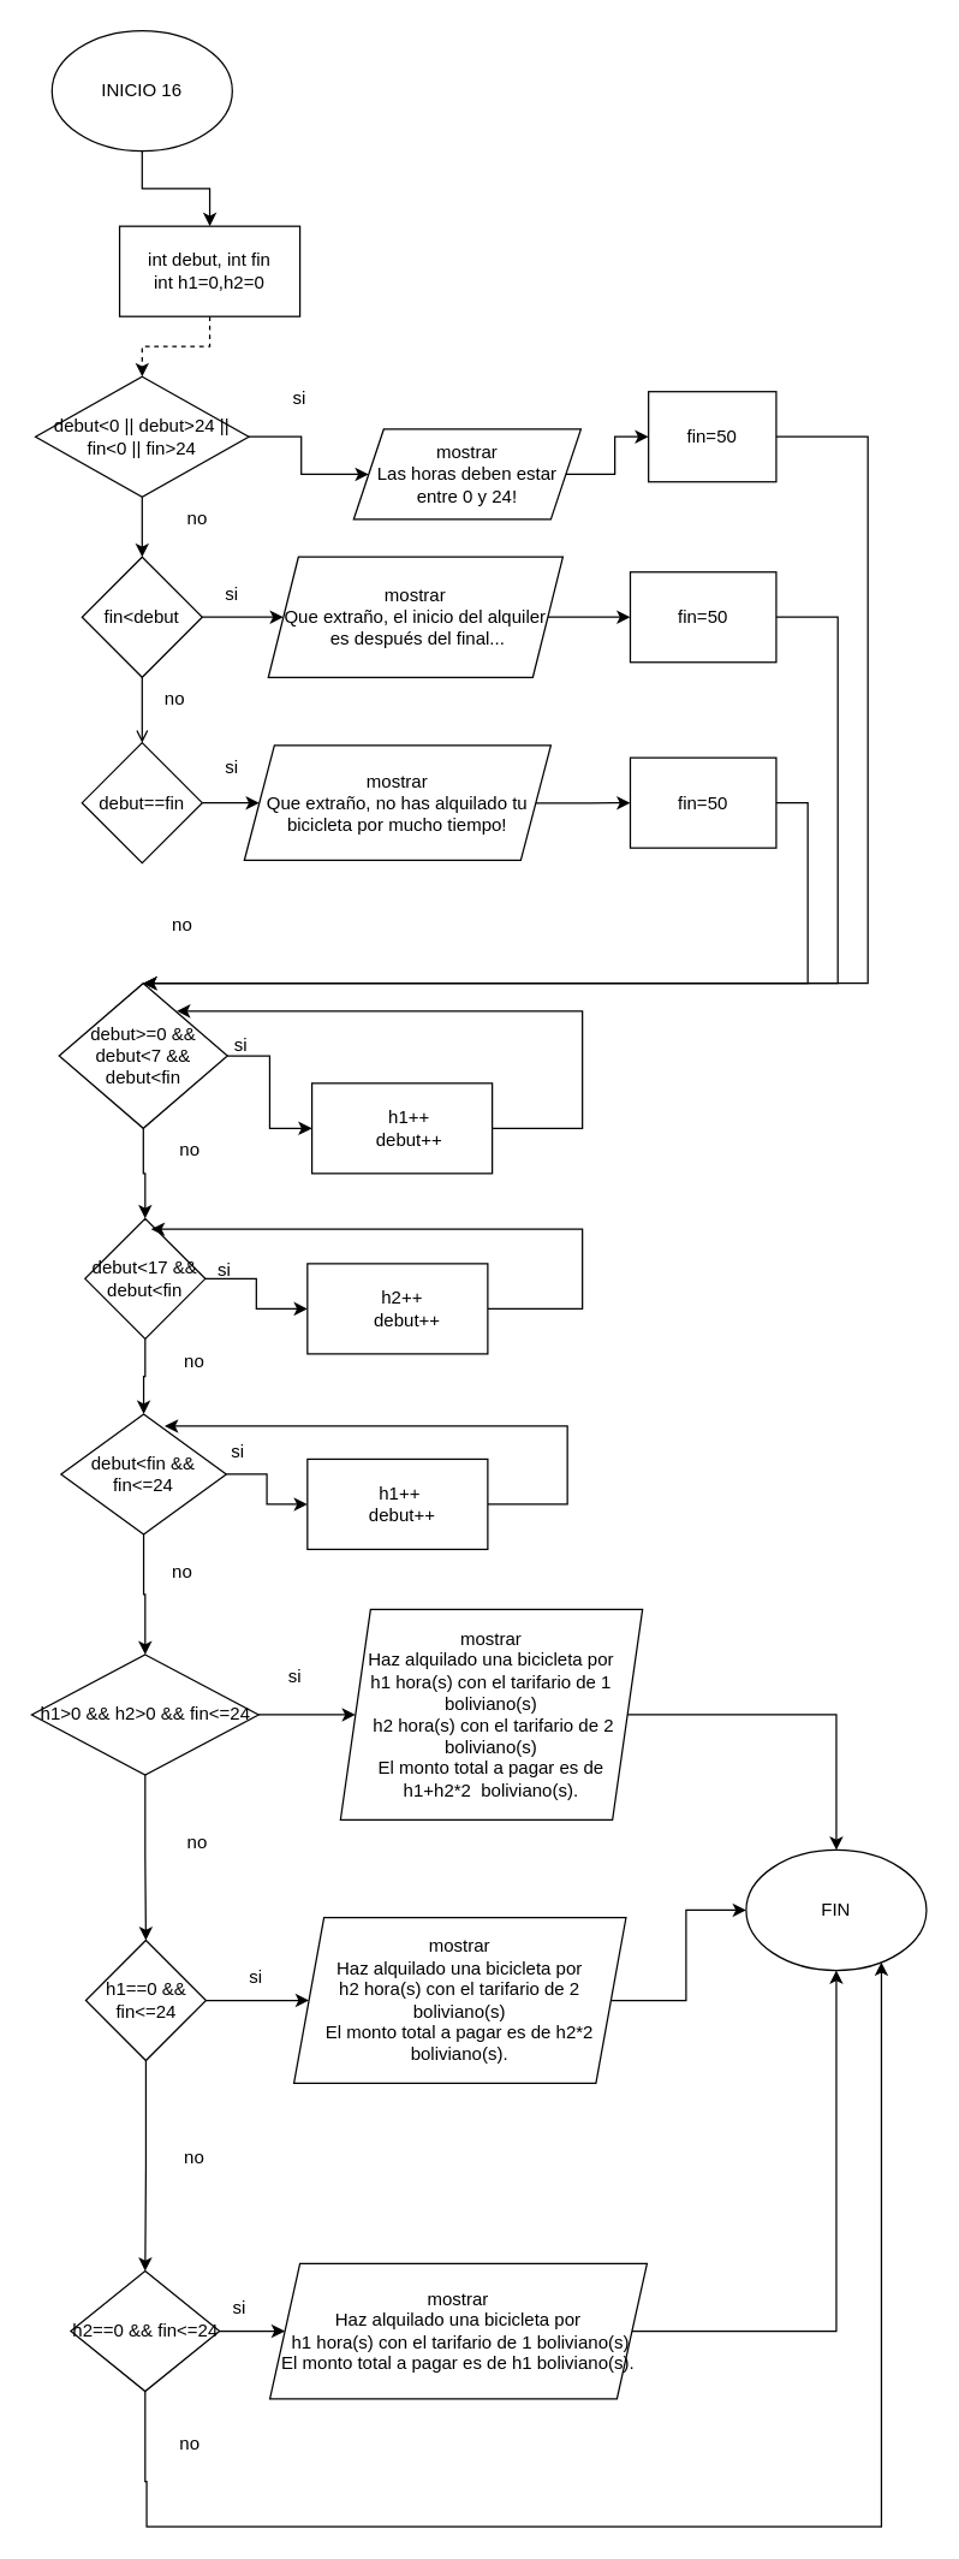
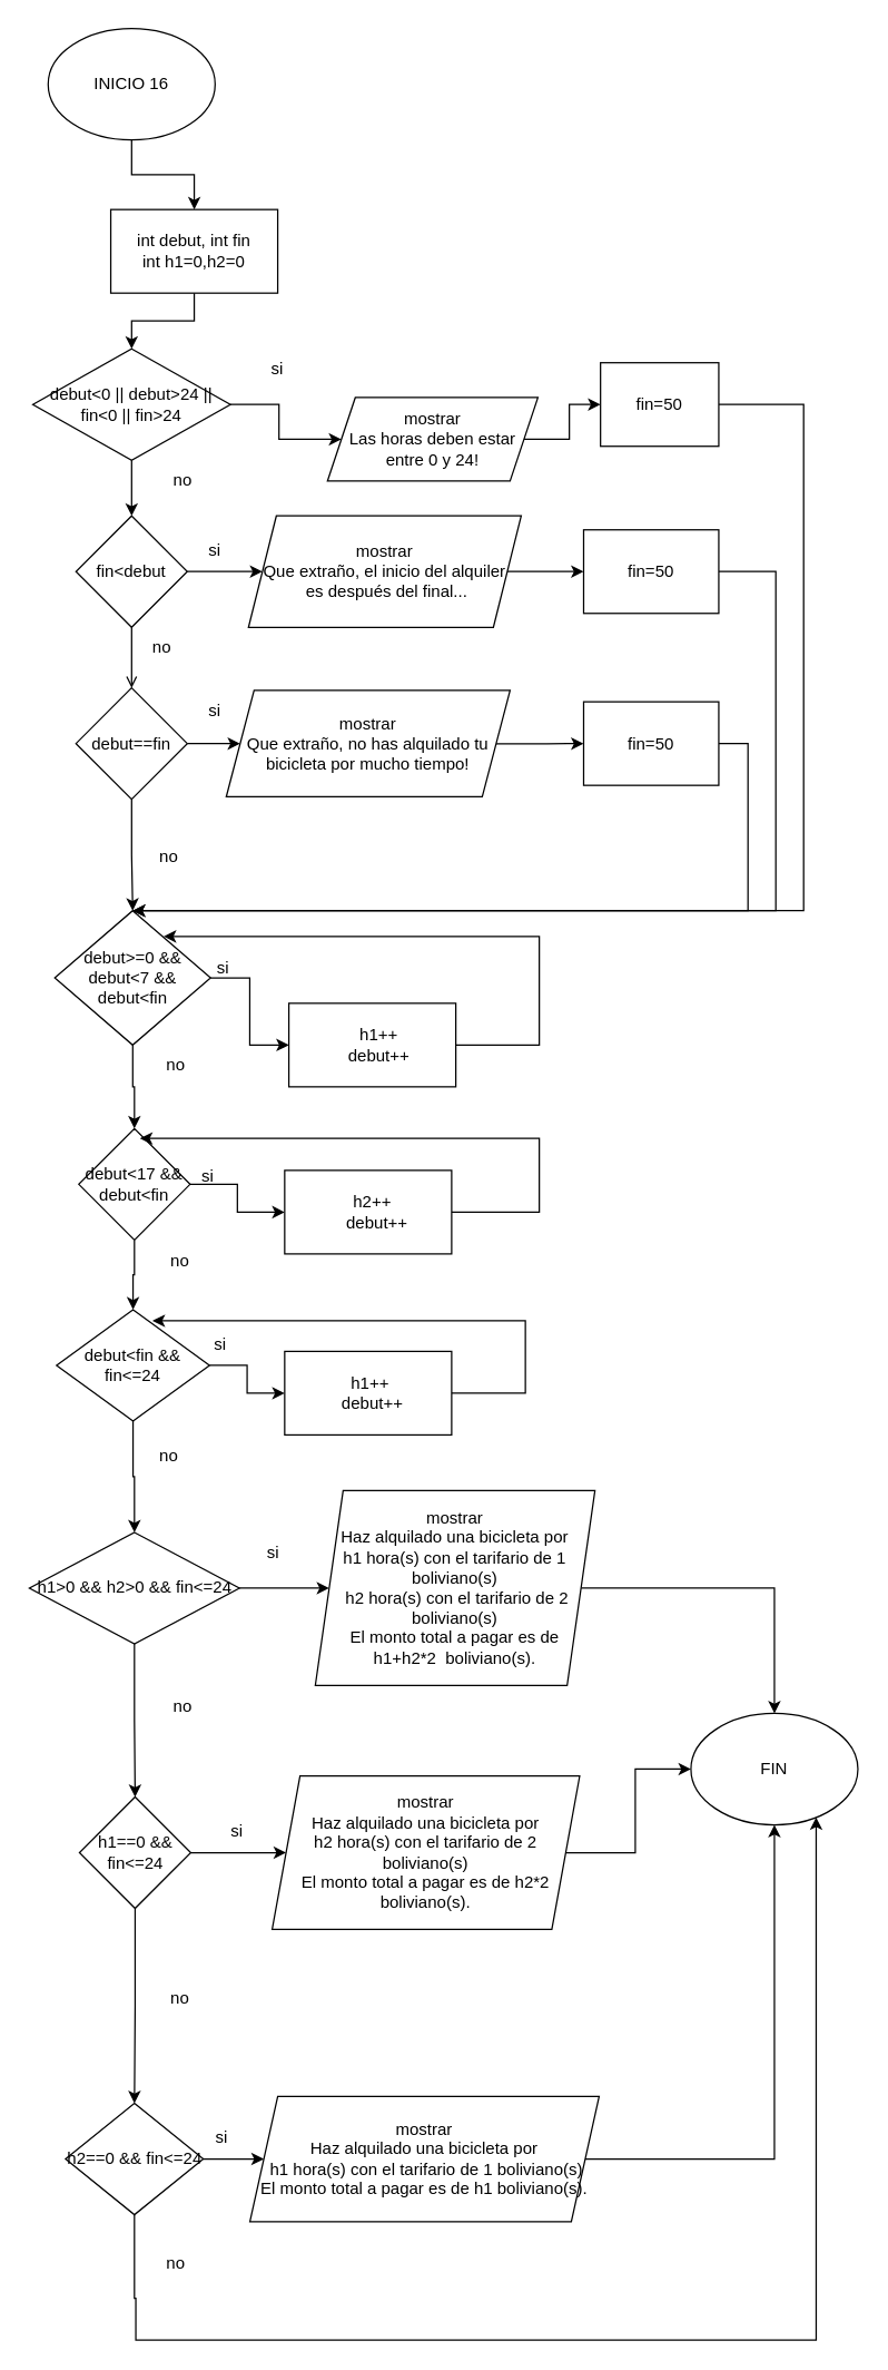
  <mxCell id="0" />
  <mxCell id="1" parent="0" />
  <mxCell id="2" value="" style="edgeStyle=orthogonalEdgeStyle;rounded=0;orthogonalLoop=1;jettySize=auto;html=1;" edge="1" parent="1" source="3" target="5"><mxGeometry relative="1" as="geometry" /></mxCell>
  <mxCell id="3" value="INICIO 16" style="ellipse;whiteSpace=wrap;html=1;" vertex="1" parent="1"><mxGeometry x="34" y="20" width="120" height="80" as="geometry" /></mxCell>
- <mxCell id="4" value="" style="edgeStyle=orthogonalEdgeStyle;rounded=0;orthogonalLoop=1;jettySize=auto;html=1;dashed=1;" edge="1" parent="1" source="5" target="8"><mxGeometry relative="1" as="geometry" /></mxCell>
+ <mxCell id="4" value="" style="edgeStyle=orthogonalEdgeStyle;rounded=0;orthogonalLoop=1;jettySize=auto;html=1;" edge="1" parent="1" source="5" target="8"><mxGeometry relative="1" as="geometry" /></mxCell>
  <mxCell id="5" value="int debut, int fin&lt;div&gt;int h1=0,h2=0&lt;br&gt;&lt;/div&gt;" style="whiteSpace=wrap;html=1;" vertex="1" parent="1"><mxGeometry x="79" y="150" width="120" height="60" as="geometry" /></mxCell>
  <mxCell id="6" value="" style="edgeStyle=orthogonalEdgeStyle;rounded=0;orthogonalLoop=1;jettySize=auto;html=1;" edge="1" parent="1" source="8" target="11"><mxGeometry relative="1" as="geometry" /></mxCell>
  <mxCell id="7" value="" style="edgeStyle=orthogonalEdgeStyle;rounded=0;orthogonalLoop=1;jettySize=auto;html=1;" edge="1" parent="1" source="8" target="16"><mxGeometry relative="1" as="geometry" /></mxCell>
  <mxCell id="8" value="debut&amp;lt;0 || debut&amp;gt;24 || fin&amp;lt;0 || fin&amp;gt;24" style="rhombus;whiteSpace=wrap;html=1;" vertex="1" parent="1"><mxGeometry x="23" y="250" width="142" height="80" as="geometry" /></mxCell>
  <mxCell id="9" value="" style="edgeStyle=orthogonalEdgeStyle;rounded=0;orthogonalLoop=1;jettySize=auto;html=1;endArrow=open;" edge="1" parent="1" source="11" target="14"><mxGeometry relative="1" as="geometry" /></mxCell>
  <mxCell id="10" value="" style="edgeStyle=orthogonalEdgeStyle;rounded=0;orthogonalLoop=1;jettySize=auto;html=1;" edge="1" parent="1" source="11" target="20"><mxGeometry relative="1" as="geometry" /></mxCell>
  <mxCell id="11" value="fin&amp;lt;debut" style="rhombus;whiteSpace=wrap;html=1;" vertex="1" parent="1"><mxGeometry x="54" y="370" width="80" height="80" as="geometry" /></mxCell>
  <mxCell id="12" value="" style="edgeStyle=orthogonalEdgeStyle;rounded=0;orthogonalLoop=1;jettySize=auto;html=1;" edge="1" parent="1" source="14" target="24"><mxGeometry relative="1" as="geometry" /></mxCell>
+ <mxCell id="13" value="" style="edgeStyle=orthogonalEdgeStyle;rounded=0;orthogonalLoop=1;jettySize=auto;html=1;" edge="1" parent="1" source="14" target="29"><mxGeometry relative="1" as="geometry" /></mxCell>
  <mxCell id="14" value="debut==fin" style="rhombus;whiteSpace=wrap;html=1;" vertex="1" parent="1"><mxGeometry x="54" y="493.5" width="80" height="80" as="geometry" /></mxCell>
  <mxCell id="15" value="" style="edgeStyle=orthogonalEdgeStyle;rounded=0;orthogonalLoop=1;jettySize=auto;html=1;" edge="1" parent="1" source="16" target="18"><mxGeometry relative="1" as="geometry" /></mxCell>
  <mxCell id="16" value="mostrar&lt;div&gt;Las horas deben estar entre 0 y 24!&lt;br&gt;&lt;/div&gt;" style="shape=parallelogram;perimeter=parallelogramPerimeter;whiteSpace=wrap;html=1;fixedSize=1;" vertex="1" parent="1"><mxGeometry x="234.75" y="285" width="151.25" height="60" as="geometry" /></mxCell>
  <mxCell id="17" style="edgeStyle=orthogonalEdgeStyle;rounded=0;orthogonalLoop=1;jettySize=auto;html=1;entryX=0.5;entryY=0;entryDx=0;entryDy=0;" edge="1" parent="1" source="18" target="29"><mxGeometry relative="1" as="geometry"><mxPoint x="576" y="620" as="targetPoint" /><Array as="points"><mxPoint x="577" y="290" /><mxPoint x="577" y="654" /></Array></mxGeometry></mxCell>
  <mxCell id="18" value="fin=50" style="whiteSpace=wrap;html=1;" vertex="1" parent="1"><mxGeometry x="431.01" y="260" width="84.99" height="60" as="geometry" /></mxCell>
  <mxCell id="19" value="" style="edgeStyle=orthogonalEdgeStyle;rounded=0;orthogonalLoop=1;jettySize=auto;html=1;" edge="1" parent="1" source="20" target="22"><mxGeometry relative="1" as="geometry" /></mxCell>
  <mxCell id="20" value="mostrar&lt;div&gt;Que extraño, el inicio del alquiler&lt;/div&gt;&lt;div&gt;&amp;nbsp;es después del final...&lt;br&gt;&lt;/div&gt;" style="shape=parallelogram;perimeter=parallelogramPerimeter;whiteSpace=wrap;html=1;fixedSize=1;" vertex="1" parent="1"><mxGeometry x="178" y="370" width="196" height="80" as="geometry" /></mxCell>
  <mxCell id="21" style="edgeStyle=orthogonalEdgeStyle;rounded=0;orthogonalLoop=1;jettySize=auto;html=1;entryX=0.5;entryY=0;entryDx=0;entryDy=0;" edge="1" parent="1" source="22" target="29"><mxGeometry relative="1" as="geometry"><mxPoint x="556" y="640" as="targetPoint" /><Array as="points"><mxPoint x="557" y="410" /><mxPoint x="557" y="654" /></Array></mxGeometry></mxCell>
  <mxCell id="22" value="fin=50" style="whiteSpace=wrap;html=1;" vertex="1" parent="1"><mxGeometry x="418.87" y="380" width="97.13" height="60" as="geometry" /></mxCell>
  <mxCell id="23" style="edgeStyle=orthogonalEdgeStyle;rounded=0;orthogonalLoop=1;jettySize=auto;html=1;entryX=0;entryY=0.5;entryDx=0;entryDy=0;" edge="1" parent="1" source="24" target="26"><mxGeometry relative="1" as="geometry" /></mxCell>
  <mxCell id="24" value="mostrar&lt;div&gt;Que extraño, no has alquilado tu bicicleta por mucho tiempo!&lt;br&gt;&lt;/div&gt;" style="shape=parallelogram;perimeter=parallelogramPerimeter;whiteSpace=wrap;html=1;fixedSize=1;" vertex="1" parent="1"><mxGeometry x="162" y="495.25" width="204" height="76.5" as="geometry" /></mxCell>
  <mxCell id="25" style="edgeStyle=orthogonalEdgeStyle;rounded=0;orthogonalLoop=1;jettySize=auto;html=1;entryX=0.5;entryY=0;entryDx=0;entryDy=0;" edge="1" parent="1" source="26" target="29"><mxGeometry relative="1" as="geometry"><mxPoint x="536" y="650" as="targetPoint" /><Array as="points"><mxPoint x="537" y="534" /><mxPoint x="537" y="654" /></Array></mxGeometry></mxCell>
  <mxCell id="26" value="fin=50" style="whiteSpace=wrap;html=1;" vertex="1" parent="1"><mxGeometry x="418.87" y="503.5" width="97.13" height="60" as="geometry" /></mxCell>
  <mxCell id="27" value="" style="edgeStyle=orthogonalEdgeStyle;rounded=0;orthogonalLoop=1;jettySize=auto;html=1;" edge="1" parent="1" source="29" target="31"><mxGeometry relative="1" as="geometry" /></mxCell>
  <mxCell id="28" value="" style="edgeStyle=orthogonalEdgeStyle;rounded=0;orthogonalLoop=1;jettySize=auto;html=1;" edge="1" parent="1" source="29" target="34"><mxGeometry relative="1" as="geometry" /></mxCell>
  <mxCell id="29" value="debut&amp;gt;=0 &amp;amp;&amp;amp; debut&amp;lt;7 &amp;amp;&amp;amp; debut&amp;lt;fin" style="rhombus;whiteSpace=wrap;html=1;" vertex="1" parent="1"><mxGeometry x="38.75" y="653.5" width="112" height="96.5" as="geometry" /></mxCell>
  <mxCell id="30" style="edgeStyle=orthogonalEdgeStyle;rounded=0;orthogonalLoop=1;jettySize=auto;html=1;entryX=0.699;entryY=0.192;entryDx=0;entryDy=0;entryPerimeter=0;" edge="1" parent="1" source="31" target="29"><mxGeometry relative="1" as="geometry"><mxPoint x="386" y="680" as="targetPoint" /><Array as="points"><mxPoint x="387" y="750" /><mxPoint x="387" y="672" /></Array></mxGeometry></mxCell>
  <mxCell id="31" value="&lt;div&gt;&amp;nbsp; &amp;nbsp;h1++&lt;/div&gt;&lt;div&gt;&amp;nbsp; &amp;nbsp;debut++&lt;/div&gt;" style="whiteSpace=wrap;html=1;" vertex="1" parent="1"><mxGeometry x="207" y="720" width="120" height="60" as="geometry" /></mxCell>
  <mxCell id="32" value="" style="edgeStyle=orthogonalEdgeStyle;rounded=0;orthogonalLoop=1;jettySize=auto;html=1;" edge="1" parent="1" source="34" target="36"><mxGeometry relative="1" as="geometry" /></mxCell>
  <mxCell id="33" value="" style="edgeStyle=orthogonalEdgeStyle;rounded=0;orthogonalLoop=1;jettySize=auto;html=1;" edge="1" parent="1" source="34" target="39"><mxGeometry relative="1" as="geometry" /></mxCell>
  <mxCell id="34" value="debut&amp;lt;17 &amp;amp;&amp;amp; debut&amp;lt;fin" style="rhombus;whiteSpace=wrap;html=1;" vertex="1" parent="1"><mxGeometry x="56" y="810" width="80" height="80" as="geometry" /></mxCell>
  <mxCell id="35" style="edgeStyle=orthogonalEdgeStyle;rounded=0;orthogonalLoop=1;jettySize=auto;html=1;entryX=0.55;entryY=0.088;entryDx=0;entryDy=0;entryPerimeter=0;" edge="1" parent="1" source="36" target="34"><mxGeometry relative="1" as="geometry"><mxPoint x="386" y="810" as="targetPoint" /><Array as="points"><mxPoint x="387" y="870" /><mxPoint x="387" y="817" /></Array></mxGeometry></mxCell>
  <mxCell id="36" value="&lt;div&gt;&amp;nbsp; h2++&lt;/div&gt;&lt;div&gt;&amp;nbsp; &amp;nbsp; debut++&lt;/div&gt;" style="whiteSpace=wrap;html=1;" vertex="1" parent="1"><mxGeometry x="204" y="840" width="120" height="60" as="geometry" /></mxCell>
  <mxCell id="37" value="" style="edgeStyle=orthogonalEdgeStyle;rounded=0;orthogonalLoop=1;jettySize=auto;html=1;" edge="1" parent="1" source="39" target="41"><mxGeometry relative="1" as="geometry" /></mxCell>
  <mxCell id="38" value="" style="edgeStyle=orthogonalEdgeStyle;rounded=0;orthogonalLoop=1;jettySize=auto;html=1;" edge="1" parent="1" source="39" target="44"><mxGeometry relative="1" as="geometry" /></mxCell>
  <mxCell id="39" value="debut&amp;lt;fin &amp;amp;&amp;amp; fin&amp;lt;=24" style="rhombus;whiteSpace=wrap;html=1;" vertex="1" parent="1"><mxGeometry x="40" y="940" width="110" height="80" as="geometry" /></mxCell>
  <mxCell id="40" style="edgeStyle=orthogonalEdgeStyle;rounded=0;orthogonalLoop=1;jettySize=auto;html=1;entryX=0.627;entryY=0.1;entryDx=0;entryDy=0;entryPerimeter=0;" edge="1" parent="1" source="41" target="39"><mxGeometry relative="1" as="geometry"><mxPoint x="376" y="940" as="targetPoint" /><Array as="points"><mxPoint x="377" y="1000" /><mxPoint x="377" y="948" /></Array></mxGeometry></mxCell>
  <mxCell id="41" value="&lt;div&gt;&amp;nbsp;h1++&lt;/div&gt;&lt;div&gt;&amp;nbsp; debut++&lt;/div&gt;" style="whiteSpace=wrap;html=1;" vertex="1" parent="1"><mxGeometry x="204" y="970" width="120" height="60" as="geometry" /></mxCell>
  <mxCell id="42" value="" style="edgeStyle=orthogonalEdgeStyle;rounded=0;orthogonalLoop=1;jettySize=auto;html=1;" edge="1" parent="1" source="44" target="47"><mxGeometry relative="1" as="geometry" /></mxCell>
  <mxCell id="43" value="" style="edgeStyle=orthogonalEdgeStyle;rounded=0;orthogonalLoop=1;jettySize=auto;html=1;" edge="1" parent="1" source="44" target="52"><mxGeometry relative="1" as="geometry" /></mxCell>
  <mxCell id="44" value="h1&amp;gt;0 &amp;amp;&amp;amp; h2&amp;gt;0 &amp;amp;&amp;amp; fin&amp;lt;=24" style="rhombus;whiteSpace=wrap;html=1;" vertex="1" parent="1"><mxGeometry x="20.5" y="1100" width="151" height="80" as="geometry" /></mxCell>
  <mxCell id="45" value="" style="edgeStyle=orthogonalEdgeStyle;rounded=0;orthogonalLoop=1;jettySize=auto;html=1;" edge="1" parent="1" source="47" target="50"><mxGeometry relative="1" as="geometry" /></mxCell>
  <mxCell id="46" value="" style="edgeStyle=orthogonalEdgeStyle;rounded=0;orthogonalLoop=1;jettySize=auto;html=1;" edge="1" parent="1" source="47" target="55"><mxGeometry relative="1" as="geometry" /></mxCell>
  <mxCell id="47" value="h1==0 &amp;&amp; fin&lt;=24" style="rhombus;whiteSpace=wrap;html=1;" vertex="1" parent="1"><mxGeometry x="56.5" y="1290" width="80" height="80" as="geometry" /></mxCell>
  <mxCell id="48" value="" style="edgeStyle=orthogonalEdgeStyle;rounded=0;orthogonalLoop=1;jettySize=auto;html=1;" edge="1" parent="1" source="50" target="57"><mxGeometry relative="1" as="geometry" /></mxCell>
  <mxCell id="49" style="edgeStyle=orthogonalEdgeStyle;rounded=0;orthogonalLoop=1;jettySize=auto;html=1;" edge="1" parent="1" source="50" target="53"><mxGeometry relative="1" as="geometry"><mxPoint x="586" y="1690" as="targetPoint" /><Array as="points"><mxPoint x="96" y="1650" /><mxPoint x="97" y="1650" /><mxPoint x="97" y="1680" /><mxPoint x="586" y="1680" /></Array></mxGeometry></mxCell>
  <mxCell id="50" value="h2==0 &amp;amp;&amp;amp; fin&amp;lt;=24" style="rhombus;whiteSpace=wrap;html=1;" vertex="1" parent="1"><mxGeometry x="46.5" y="1510" width="99" height="80" as="geometry" /></mxCell>
  <mxCell id="51" style="edgeStyle=orthogonalEdgeStyle;rounded=0;orthogonalLoop=1;jettySize=auto;html=1;" edge="1" parent="1" source="52" target="53"><mxGeometry relative="1" as="geometry" /></mxCell>
  <mxCell id="52" value="mostrar&lt;div&gt;Haz alquilado una bicicleta por&lt;br&gt;&lt;/div&gt;&lt;div&gt;h1 hora(s) con el tarifario de 1 boliviano(s)&lt;br&gt;&lt;/div&gt;&lt;div&gt;&amp;nbsp;h2 hora(s) con el tarifario de 2 boliviano(s)&lt;br&gt;&lt;/div&gt;&lt;div&gt;El monto total a pagar es de h1+h2*2&amp;nbsp; boliviano(s).&lt;br&gt;&lt;/div&gt;" style="shape=parallelogram;perimeter=parallelogramPerimeter;whiteSpace=wrap;html=1;fixedSize=1;" vertex="1" parent="1"><mxGeometry x="226" y="1070" width="201" height="140" as="geometry" /></mxCell>
  <mxCell id="53" value="FIN" style="ellipse;whiteSpace=wrap;html=1;" vertex="1" parent="1"><mxGeometry x="496" y="1230" width="120" height="80" as="geometry" /></mxCell>
  <mxCell id="54" style="edgeStyle=orthogonalEdgeStyle;rounded=0;orthogonalLoop=1;jettySize=auto;html=1;" edge="1" parent="1" source="55" target="53"><mxGeometry relative="1" as="geometry" /></mxCell>
  <mxCell id="55" value="mostrar&lt;div&gt;Haz alquilado una bicicleta por&lt;br&gt;&lt;/div&gt;&lt;div&gt;h2 hora(s) con el tarifario de 2 boliviano(s)&lt;br&gt;&lt;/div&gt;&lt;div&gt;El monto total a pagar es de h2*2 boliviano(s).&lt;br&gt;&lt;/div&gt;" style="shape=parallelogram;perimeter=parallelogramPerimeter;whiteSpace=wrap;html=1;fixedSize=1;" vertex="1" parent="1"><mxGeometry x="195.01" y="1275" width="221" height="110" as="geometry" /></mxCell>
  <mxCell id="56" style="edgeStyle=orthogonalEdgeStyle;rounded=0;orthogonalLoop=1;jettySize=auto;html=1;entryX=0.5;entryY=1;entryDx=0;entryDy=0;" edge="1" parent="1" source="57" target="53"><mxGeometry relative="1" as="geometry" /></mxCell>
  <mxCell id="57" value="mostrar&lt;div&gt;Haz alquilado una bicicleta por&lt;br&gt;&lt;/div&gt;&lt;div&gt;&amp;nbsp;h1 hora(s) con el tarifario de 1 boliviano(s)&lt;br&gt;&lt;/div&gt;&lt;div&gt;El monto total a pagar es de h1 boliviano(s).&lt;br&gt;&lt;/div&gt;" style="shape=parallelogram;perimeter=parallelogramPerimeter;whiteSpace=wrap;html=1;fixedSize=1;" vertex="1" parent="1"><mxGeometry x="179" y="1505" width="251" height="90" as="geometry" /></mxCell>
  <mxCell id="58" value="si" style="text;html=1;align=center;verticalAlign=middle;whiteSpace=wrap;rounded=0;" vertex="1" parent="1"><mxGeometry x="168.5" y="250" width="60" height="30" as="geometry" /></mxCell>
  <mxCell id="59" value="si" style="text;html=1;align=center;verticalAlign=middle;whiteSpace=wrap;rounded=0;" vertex="1" parent="1"><mxGeometry x="124" y="380" width="60" height="30" as="geometry" /></mxCell>
  <mxCell id="60" value="si" style="text;html=1;align=center;verticalAlign=middle;whiteSpace=wrap;rounded=0;" vertex="1" parent="1"><mxGeometry x="124" y="495.25" width="60" height="30" as="geometry" /></mxCell>
  <mxCell id="61" value="si" style="text;html=1;align=center;verticalAlign=middle;whiteSpace=wrap;rounded=0;" vertex="1" parent="1"><mxGeometry x="130.25" y="680" width="60" height="30" as="geometry" /></mxCell>
  <mxCell id="62" value="si" style="text;html=1;align=center;verticalAlign=middle;whiteSpace=wrap;rounded=0;" vertex="1" parent="1"><mxGeometry x="119" y="830" width="60" height="30" as="geometry" /></mxCell>
  <mxCell id="63" value="si" style="text;html=1;align=center;verticalAlign=middle;whiteSpace=wrap;rounded=0;" vertex="1" parent="1"><mxGeometry x="128.25" y="950" width="60" height="30" as="geometry" /></mxCell>
  <mxCell id="64" value="si" style="text;html=1;align=center;verticalAlign=middle;whiteSpace=wrap;rounded=0;" vertex="1" parent="1"><mxGeometry x="166" y="1100" width="60" height="30" as="geometry" /></mxCell>
  <mxCell id="65" value="si" style="text;html=1;align=center;verticalAlign=middle;whiteSpace=wrap;rounded=0;" vertex="1" parent="1"><mxGeometry x="140" y="1300" width="60" height="30" as="geometry" /></mxCell>
  <mxCell id="66" value="si" style="text;html=1;align=center;verticalAlign=middle;whiteSpace=wrap;rounded=0;" vertex="1" parent="1"><mxGeometry x="129" y="1520" width="60" height="30" as="geometry" /></mxCell>
  <mxCell id="67" value="no" style="text;html=1;align=center;verticalAlign=middle;whiteSpace=wrap;rounded=0;" vertex="1" parent="1"><mxGeometry x="100.5" y="330" width="60" height="30" as="geometry" /></mxCell>
  <mxCell id="68" value="no" style="text;html=1;align=center;verticalAlign=middle;whiteSpace=wrap;rounded=0;" vertex="1" parent="1"><mxGeometry x="85.5" y="450" width="60" height="30" as="geometry" /></mxCell>
  <mxCell id="69" value="no" style="text;html=1;align=center;verticalAlign=middle;whiteSpace=wrap;rounded=0;" vertex="1" parent="1"><mxGeometry x="91" y="600" width="60" height="30" as="geometry" /></mxCell>
  <mxCell id="70" value="no" style="text;html=1;align=center;verticalAlign=middle;whiteSpace=wrap;rounded=0;" vertex="1" parent="1"><mxGeometry x="96" y="750" width="60" height="30" as="geometry" /></mxCell>
  <mxCell id="71" value="no" style="text;html=1;align=center;verticalAlign=middle;whiteSpace=wrap;rounded=0;" vertex="1" parent="1"><mxGeometry x="98.5" y="890" width="60" height="30" as="geometry" /></mxCell>
  <mxCell id="72" value="no" style="text;html=1;align=center;verticalAlign=middle;whiteSpace=wrap;rounded=0;" vertex="1" parent="1"><mxGeometry x="91" y="1030" width="60" height="30" as="geometry" /></mxCell>
  <mxCell id="73" value="no" style="text;html=1;align=center;verticalAlign=middle;whiteSpace=wrap;rounded=0;" vertex="1" parent="1"><mxGeometry x="100.5" y="1210" width="60" height="30" as="geometry" /></mxCell>
  <mxCell id="74" value="no" style="text;html=1;align=center;verticalAlign=middle;whiteSpace=wrap;rounded=0;" vertex="1" parent="1"><mxGeometry x="98.5" y="1420" width="60" height="30" as="geometry" /></mxCell>
  <mxCell id="75" value="no" style="text;html=1;align=center;verticalAlign=middle;whiteSpace=wrap;rounded=0;" vertex="1" parent="1"><mxGeometry x="96" y="1610" width="60" height="30" as="geometry" /></mxCell>
